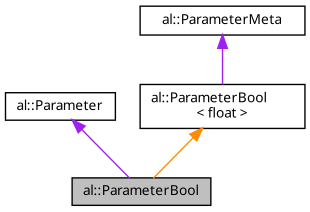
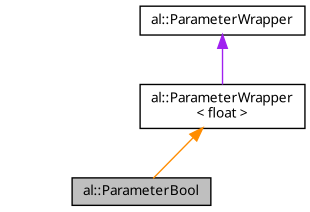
  digraph {
    node [color=black fontname="FreeSans.ttf" fontsize=10 shape=record]
    edge [color=purple dir=back fontname="FreeSans.ttf" fontsize=10 labelfontname="FreeSans.ttf" labelfontsize=10 style=solid]
    n1 [fillcolor=grey75 fontcolor=black height=0.2 label="al::ParameterBool" style=filled width=0.4]
-   n2 [height=0.2 label="al::Parameter" width=0.4]
-   n3 [height=0.2 label="al::ParameterBool\l\< float \>" width=0.4]
-   n4 [height=0.2 label="al::ParameterMeta" width=0.4]
-   n2 -> n1
+   n3 [height=0.2 label="al::ParameterWrapper\l\< float \>" width=0.4]
+   n4 [height=0.2 label="al::ParameterWrapper" width=0.4]
    n3 -> n1 [color=darkorange]
    n4 -> n3
  }
